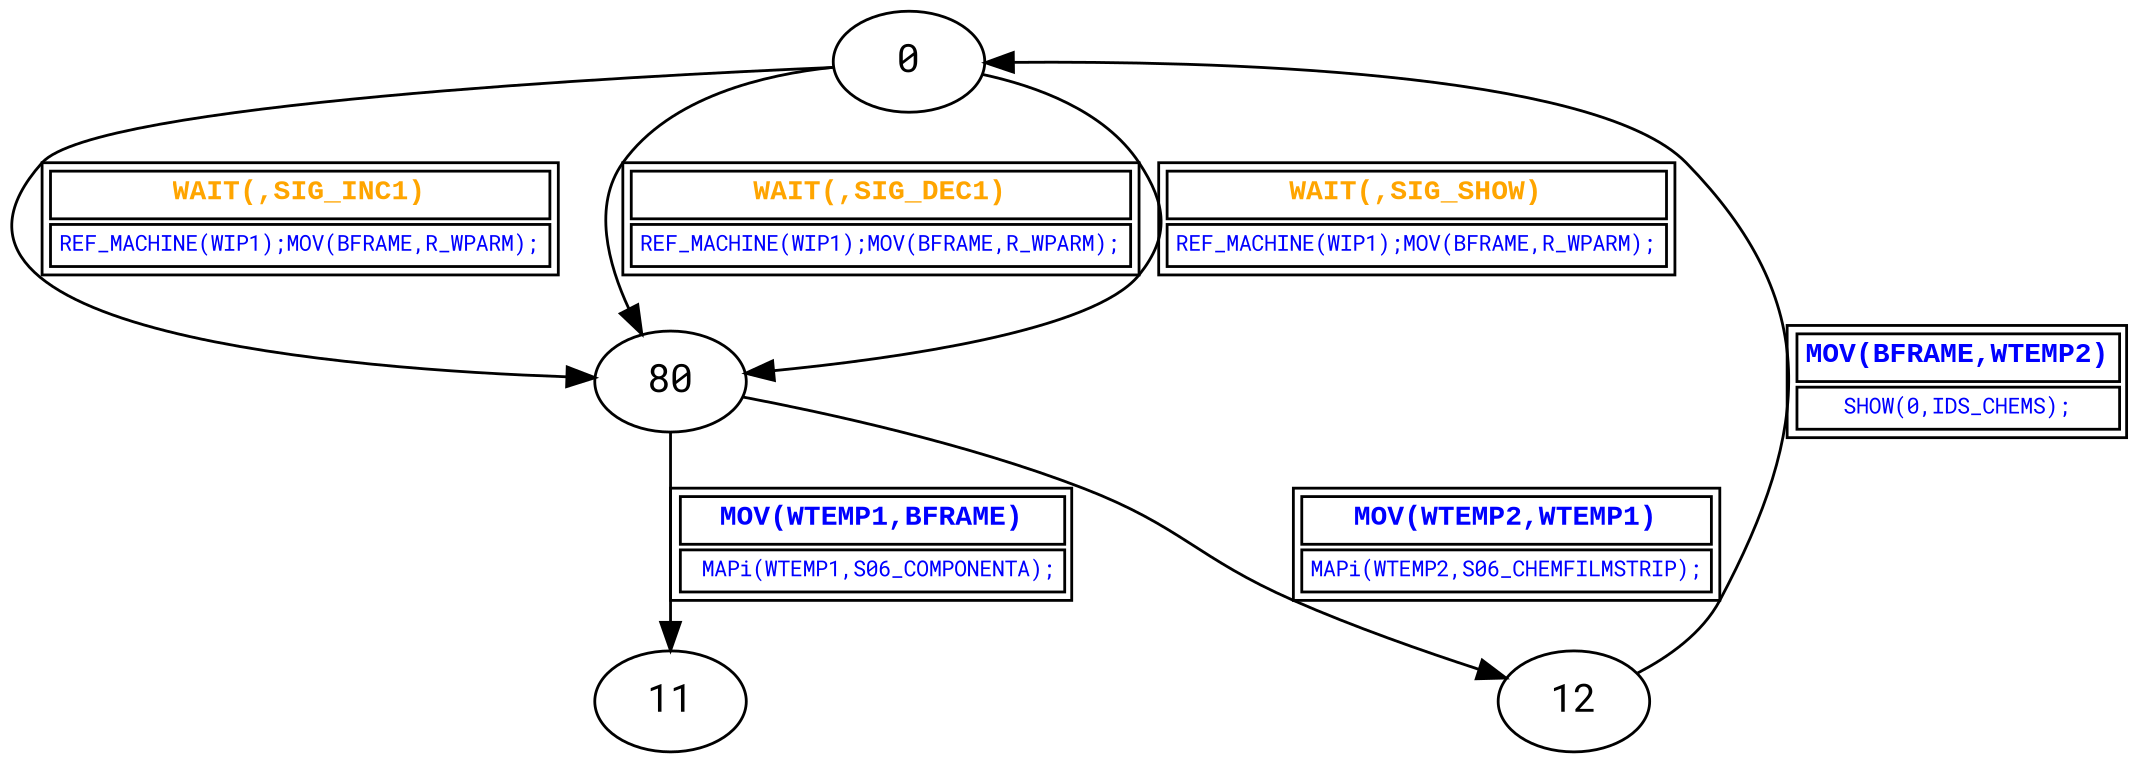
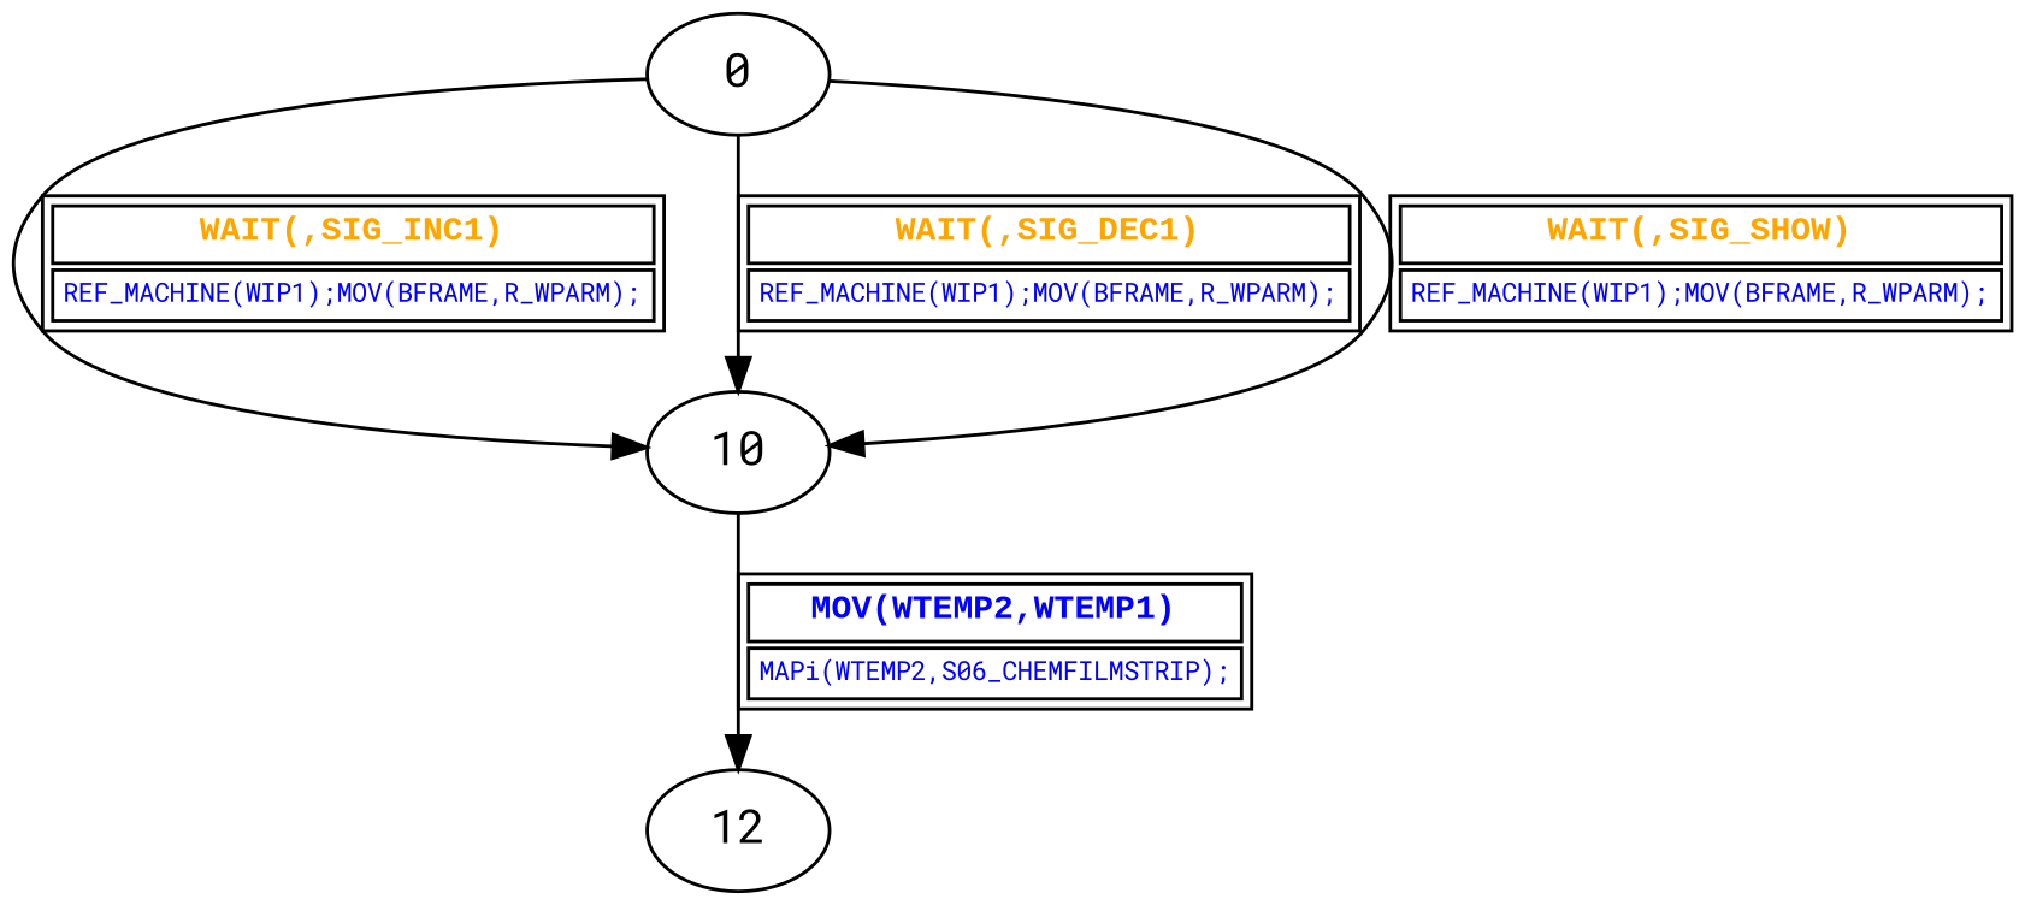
  digraph {
    fontname="Roboto Mono"
    node [fontname="Roboto Mono" shape=oval]
    edge [fontcolor=orange fontname="Roboto Mono"]
    0
-   10 [label=80]
-   11
+   10
    12
    0 -> 10 [label=< <table border="1"><tr><td><font face="Courier New" point-size="10"><b>WAIT(,SIG_INC1)<br align="left"/></b></font></td></tr> <tr><td><font point-size="8" color ="blue">REF_MACHINE(WIP1);MOV(BFRAME,R_WPARM);<br align="left"/></font></td></tr></table>>]
    0 -> 10 [label=< <table border="1"><tr><td><font face="Courier New" point-size="10"><b>WAIT(,SIG_DEC1)<br align="left"/></b></font></td></tr> <tr><td><font point-size="8" color ="blue">REF_MACHINE(WIP1);MOV(BFRAME,R_WPARM);<br align="left"/></font></td></tr></table>>]
    0 -> 10 [label=< <table border="1"><tr><td><font face="Courier New" point-size="10"><b>WAIT(,SIG_SHOW)<br align="left"/></b></font></td></tr> <tr><td><font point-size="8" color ="blue">REF_MACHINE(WIP1);MOV(BFRAME,R_WPARM);<br align="left"/></font></td></tr></table>>]
-   10 -> 11 [fontcolor=blue label=< <table border="1"><tr><td><font face="Courier New" point-size="10"><b>MOV(WTEMP1,BFRAME)<br align="left"/></b></font></td></tr> <tr><td><font point-size="8" color ="blue"> MAPi(WTEMP1,S06_COMPONENTA);<br align="left"/></font></td></tr></table>>]
    10 -> 12 [fontcolor=blue label=< <table border="1"><tr><td><font face="Courier New" point-size="10"><b>MOV(WTEMP2,WTEMP1)<br align="left"/></b></font></td></tr> <tr><td><font point-size="8" color ="blue">MAPi(WTEMP2,S06_CHEMFILMSTRIP);<br align="left"/></font></td></tr></table>>]
-   12 -> 0 [fontcolor=blue label=< <table border="1"><tr><td><font face="Courier New" point-size="10"><b>MOV(BFRAME,WTEMP2)<br align="left"/></b></font></td></tr> <tr><td><font point-size="8" color ="blue">SHOW(0,IDS_CHEMS);<br align="left"/></font></td></tr></table>>]
  }
